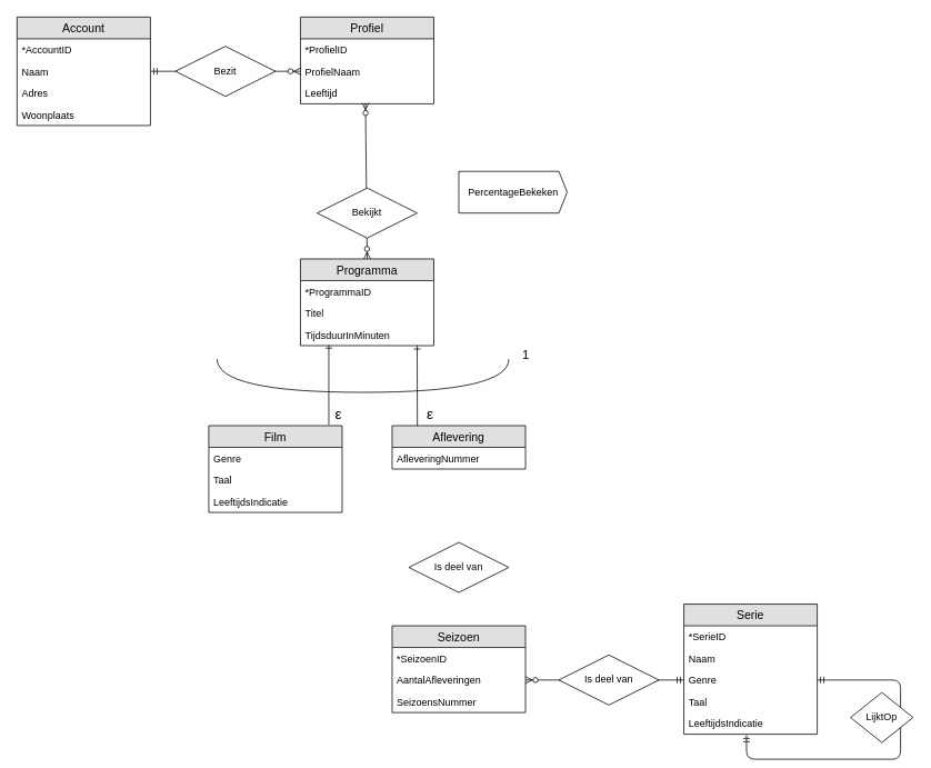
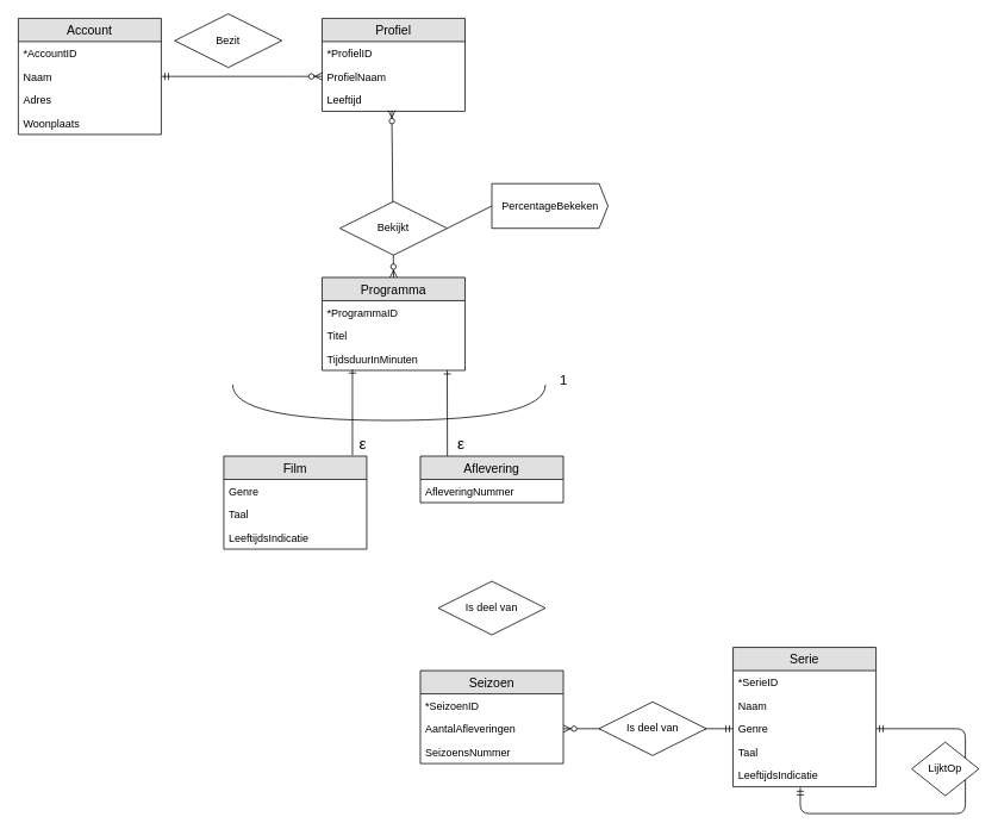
  <mxCell id="0" />
  <mxCell id="1" parent="0" />
  <mxCell id="2" value="Account" style="swimlane;fontStyle=0;childLayout=stackLayout;horizontal=1;startSize=26;fillColor=#e0e0e0;horizontalStack=0;resizeParent=1;resizeParentMax=0;resizeLast=0;collapsible=1;marginBottom=0;swimlaneFillColor=#ffffff;align=center;fontSize=14;" parent="1" vertex="1"><mxGeometry x="20" y="20" width="160" height="130" as="geometry" /></mxCell>
  <mxCell id="3" value="*AccountID" style="text;strokeColor=none;fillColor=none;spacingLeft=4;spacingRight=4;overflow=hidden;rotatable=0;points=[[0,0.5],[1,0.5]];portConstraint=eastwest;fontSize=12;" parent="2" vertex="1"><mxGeometry y="26" width="160" height="26" as="geometry" /></mxCell>
  <mxCell id="4" value="Naam" style="text;strokeColor=none;fillColor=none;spacingLeft=4;spacingRight=4;overflow=hidden;rotatable=0;points=[[0,0.5],[1,0.5]];portConstraint=eastwest;fontSize=12;" parent="2" vertex="1"><mxGeometry y="52" width="160" height="26" as="geometry" /></mxCell>
  <mxCell id="5" value="Adres&#10;" style="text;strokeColor=none;fillColor=none;spacingLeft=4;spacingRight=4;overflow=hidden;rotatable=0;points=[[0,0.5],[1,0.5]];portConstraint=eastwest;fontSize=12;" parent="2" vertex="1"><mxGeometry y="78" width="160" height="26" as="geometry" /></mxCell>
  <mxCell id="6" value="Woonplaats" style="text;strokeColor=none;fillColor=none;spacingLeft=4;spacingRight=4;overflow=hidden;rotatable=0;points=[[0,0.5],[1,0.5]];portConstraint=eastwest;fontSize=12;" parent="2" vertex="1"><mxGeometry y="104" width="160" height="26" as="geometry" /></mxCell>
  <mxCell id="7" value="Profiel" style="swimlane;fontStyle=0;childLayout=stackLayout;horizontal=1;startSize=26;fillColor=#e0e0e0;horizontalStack=0;resizeParent=1;resizeParentMax=0;resizeLast=0;collapsible=1;marginBottom=0;swimlaneFillColor=#ffffff;align=center;fontSize=14;" parent="1" vertex="1"><mxGeometry x="360" y="20" width="160" height="104" as="geometry" /></mxCell>
  <mxCell id="8" value="*ProfielID" style="text;strokeColor=none;fillColor=none;spacingLeft=4;spacingRight=4;overflow=hidden;rotatable=0;points=[[0,0.5],[1,0.5]];portConstraint=eastwest;fontSize=12;" parent="7" vertex="1"><mxGeometry y="26" width="160" height="26" as="geometry" /></mxCell>
  <mxCell id="9" value="ProfielNaam" style="text;strokeColor=none;fillColor=none;spacingLeft=4;spacingRight=4;overflow=hidden;rotatable=0;points=[[0,0.5],[1,0.5]];portConstraint=eastwest;fontSize=12;" parent="7" vertex="1"><mxGeometry y="52" width="160" height="26" as="geometry" /></mxCell>
  <mxCell id="10" value="Leeftijd" style="text;strokeColor=none;fillColor=none;spacingLeft=4;spacingRight=4;overflow=hidden;rotatable=0;points=[[0,0.5],[1,0.5]];portConstraint=eastwest;fontSize=12;" parent="7" vertex="1"><mxGeometry y="78" width="160" height="26" as="geometry" /></mxCell>
  <mxCell id="11" value="" style="edgeStyle=entityRelationEdgeStyle;fontSize=12;html=1;endArrow=ERzeroToMany;startArrow=ERmandOne;exitX=1;exitY=0.5;exitDx=0;exitDy=0;entryX=0;entryY=0.5;entryDx=0;entryDy=0;" parent="1" source="4" target="9" edge="1"><mxGeometry width="100" height="100" relative="1" as="geometry"><mxPoint x="230" y="190" as="sourcePoint" /><mxPoint x="210" y="570" as="targetPoint" /></mxGeometry></mxCell>
- <mxCell id="12" value="Bezit" style="shape=rhombus;perimeter=rhombusPerimeter;whiteSpace=wrap;html=1;align=center;" parent="1" vertex="1"><mxGeometry x="210" y="55" width="120" height="60" as="geometry" /></mxCell>
+ <mxCell id="12" value="Bezit" style="shape=rhombus;perimeter=rhombusPerimeter;whiteSpace=wrap;html=1;align=center;" parent="1" vertex="1"><mxGeometry x="195" y="15" width="120" height="60" as="geometry" /></mxCell>
  <mxCell id="13" value="Programma" style="swimlane;fontStyle=0;childLayout=stackLayout;horizontal=1;startSize=26;fillColor=#e0e0e0;horizontalStack=0;resizeParent=1;resizeParentMax=0;resizeLast=0;collapsible=1;marginBottom=0;swimlaneFillColor=#ffffff;align=center;fontSize=14;" parent="1" vertex="1"><mxGeometry x="360" y="310" width="160" height="104" as="geometry"><mxRectangle x="410" y="290" width="70" height="26" as="alternateBounds" /></mxGeometry></mxCell>
  <mxCell id="14" value="*ProgrammaID" style="text;strokeColor=none;fillColor=none;spacingLeft=4;spacingRight=4;overflow=hidden;rotatable=0;points=[[0,0.5],[1,0.5]];portConstraint=eastwest;fontSize=12;" parent="13" vertex="1"><mxGeometry y="26" width="160" height="26" as="geometry" /></mxCell>
  <mxCell id="15" value="Titel" style="text;strokeColor=none;fillColor=none;spacingLeft=4;spacingRight=4;overflow=hidden;rotatable=0;points=[[0,0.5],[1,0.5]];portConstraint=eastwest;fontSize=12;" parent="13" vertex="1"><mxGeometry y="52" width="160" height="26" as="geometry" /></mxCell>
  <mxCell id="16" value="TijdsduurInMinuten" style="text;strokeColor=none;fillColor=none;spacingLeft=4;spacingRight=4;overflow=hidden;rotatable=0;points=[[0,0.5],[1,0.5]];portConstraint=eastwest;fontSize=12;" parent="13" vertex="1"><mxGeometry y="78" width="160" height="26" as="geometry" /></mxCell>
  <mxCell id="17" value="" style="fontSize=12;html=1;endArrow=ERzeroToMany;endFill=1;startArrow=ERzeroToMany;exitX=0.5;exitY=0;exitDx=0;exitDy=0;rounded=1;" parent="1" source="13" edge="1"><mxGeometry width="100" height="100" relative="1" as="geometry"><mxPoint x="250" y="452" as="sourcePoint" /><mxPoint x="438" y="123" as="targetPoint" /></mxGeometry></mxCell>
  <mxCell id="18" value="Bekijkt" style="shape=rhombus;perimeter=rhombusPerimeter;whiteSpace=wrap;html=1;align=center;" parent="1" vertex="1"><mxGeometry x="380" y="225" width="120" height="60" as="geometry" /></mxCell>
  <mxCell id="19" value="PercentageBekeken" style="html=1;shadow=0;dashed=0;align=center;verticalAlign=middle;shape=mxgraph.arrows2.arrow;dy=0;dx=10;notch=0;" parent="1" vertex="1"><mxGeometry x="550" y="205" width="130" height="50" as="geometry" /></mxCell>
+ <mxCell id="20" value="" style="endArrow=none;html=1;entryX=1;entryY=0.5;entryDx=0;entryDy=0;exitX=0;exitY=0.5;exitDx=0;exitDy=0;exitPerimeter=0;" parent="1" source="19" target="18" edge="1"><mxGeometry width="50" height="50" relative="1" as="geometry"><mxPoint x="20" y="490" as="sourcePoint" /><mxPoint x="70" y="440" as="targetPoint" /></mxGeometry></mxCell>
  <mxCell id="21" value="Film" style="swimlane;fontStyle=0;childLayout=stackLayout;horizontal=1;startSize=26;fillColor=#e0e0e0;horizontalStack=0;resizeParent=1;resizeParentMax=0;resizeLast=0;collapsible=1;marginBottom=0;swimlaneFillColor=#ffffff;align=center;fontSize=14;" parent="1" vertex="1"><mxGeometry x="250" y="510" width="160" height="104" as="geometry" /></mxCell>
  <mxCell id="22" value="Genre" style="text;strokeColor=none;fillColor=none;spacingLeft=4;spacingRight=4;overflow=hidden;rotatable=0;points=[[0,0.5],[1,0.5]];portConstraint=eastwest;fontSize=12;" parent="21" vertex="1"><mxGeometry y="26" width="160" height="26" as="geometry" /></mxCell>
  <mxCell id="23" value="Taal" style="text;strokeColor=none;fillColor=none;spacingLeft=4;spacingRight=4;overflow=hidden;rotatable=0;points=[[0,0.5],[1,0.5]];portConstraint=eastwest;fontSize=12;" parent="21" vertex="1"><mxGeometry y="52" width="160" height="26" as="geometry" /></mxCell>
  <mxCell id="24" value="LeeftijdsIndicatie" style="text;strokeColor=none;fillColor=none;spacingLeft=4;spacingRight=4;overflow=hidden;rotatable=0;points=[[0,0.5],[1,0.5]];portConstraint=eastwest;fontSize=12;" parent="21" vertex="1"><mxGeometry y="78" width="160" height="26" as="geometry" /></mxCell>
  <mxCell id="25" value="Aflevering" style="swimlane;fontStyle=0;childLayout=stackLayout;horizontal=1;startSize=26;fillColor=#e0e0e0;horizontalStack=0;resizeParent=1;resizeParentMax=0;resizeLast=0;collapsible=1;marginBottom=0;swimlaneFillColor=#ffffff;align=center;fontSize=14;" parent="1" vertex="1"><mxGeometry x="470" y="510" width="160" height="52" as="geometry" /></mxCell>
  <mxCell id="26" value="AfleveringNummer" style="text;strokeColor=none;fillColor=none;spacingLeft=4;spacingRight=4;overflow=hidden;rotatable=0;points=[[0,0.5],[1,0.5]];portConstraint=eastwest;fontSize=12;" parent="25" vertex="1"><mxGeometry y="26" width="160" height="26" as="geometry" /></mxCell>
  <mxCell id="27" value="Seizoen" style="swimlane;fontStyle=0;childLayout=stackLayout;horizontal=1;startSize=26;fillColor=#e0e0e0;horizontalStack=0;resizeParent=1;resizeParentMax=0;resizeLast=0;collapsible=1;marginBottom=0;swimlaneFillColor=#ffffff;align=center;fontSize=14;" parent="1" vertex="1"><mxGeometry x="470" y="750" width="160" height="104" as="geometry" /></mxCell>
  <mxCell id="28" value="*SeizoenID" style="text;strokeColor=none;fillColor=none;spacingLeft=4;spacingRight=4;overflow=hidden;rotatable=0;points=[[0,0.5],[1,0.5]];portConstraint=eastwest;fontSize=12;" parent="27" vertex="1"><mxGeometry y="26" width="160" height="26" as="geometry" /></mxCell>
  <mxCell id="29" value="AantalAfleveringen" style="text;strokeColor=none;fillColor=none;spacingLeft=4;spacingRight=4;overflow=hidden;rotatable=0;points=[[0,0.5],[1,0.5]];portConstraint=eastwest;fontSize=12;" parent="27" vertex="1"><mxGeometry y="52" width="160" height="26" as="geometry" /></mxCell>
  <mxCell id="30" value="SeizoensNummer" style="text;strokeColor=none;fillColor=none;spacingLeft=4;spacingRight=4;overflow=hidden;rotatable=0;points=[[0,0.5],[1,0.5]];portConstraint=eastwest;fontSize=12;" parent="27" vertex="1"><mxGeometry y="78" width="160" height="26" as="geometry" /></mxCell>
  <mxCell id="31" value="Serie" style="swimlane;fontStyle=0;childLayout=stackLayout;horizontal=1;startSize=26;fillColor=#e0e0e0;horizontalStack=0;resizeParent=1;resizeParentMax=0;resizeLast=0;collapsible=1;marginBottom=0;swimlaneFillColor=#ffffff;align=center;fontSize=14;" parent="1" vertex="1"><mxGeometry x="820" y="724" width="160" height="156" as="geometry" /></mxCell>
  <mxCell id="32" value="*SerieID" style="text;strokeColor=none;fillColor=none;spacingLeft=4;spacingRight=4;overflow=hidden;rotatable=0;points=[[0,0.5],[1,0.5]];portConstraint=eastwest;fontSize=12;" parent="31" vertex="1"><mxGeometry y="26" width="160" height="26" as="geometry" /></mxCell>
  <mxCell id="33" value="Naam" style="text;strokeColor=none;fillColor=none;spacingLeft=4;spacingRight=4;overflow=hidden;rotatable=0;points=[[0,0.5],[1,0.5]];portConstraint=eastwest;fontSize=12;" parent="31" vertex="1"><mxGeometry y="52" width="160" height="26" as="geometry" /></mxCell>
  <mxCell id="34" value="Genre" style="text;strokeColor=none;fillColor=none;spacingLeft=4;spacingRight=4;overflow=hidden;rotatable=0;points=[[0,0.5],[1,0.5]];portConstraint=eastwest;fontSize=12;" parent="31" vertex="1"><mxGeometry y="78" width="160" height="26" as="geometry" /></mxCell>
  <mxCell id="35" value="Taal" style="text;strokeColor=none;fillColor=none;spacingLeft=4;spacingRight=4;overflow=hidden;rotatable=0;points=[[0,0.5],[1,0.5]];portConstraint=eastwest;fontSize=12;" parent="31" vertex="1"><mxGeometry y="104" width="160" height="26" as="geometry" /></mxCell>
  <mxCell id="36" value="LeeftijdsIndicatie" style="text;strokeColor=none;fillColor=none;spacingLeft=4;spacingRight=4;overflow=hidden;rotatable=0;points=[[0,0.5],[1,0.5]];portConstraint=eastwest;fontSize=12;" parent="31" vertex="1"><mxGeometry y="130" width="160" height="26" as="geometry" /></mxCell>
  <mxCell id="37" value="" style="edgeStyle=orthogonalEdgeStyle;fontSize=12;html=1;endArrow=ERmandOne;startArrow=ERmandOne;entryX=0.47;entryY=1.038;entryDx=0;entryDy=0;entryPerimeter=0;exitX=1;exitY=0.5;exitDx=0;exitDy=0;" parent="31" source="34" target="36" edge="1"><mxGeometry width="100" height="100" relative="1" as="geometry"><mxPoint x="-510" y="306" as="sourcePoint" /><mxPoint x="83" y="183" as="targetPoint" /><Array as="points"><mxPoint x="260" y="91" /><mxPoint x="260" y="186" /><mxPoint x="75" y="186" /></Array></mxGeometry></mxCell>
  <mxCell id="38" value="Is deel van" style="shape=rhombus;perimeter=rhombusPerimeter;whiteSpace=wrap;html=1;align=center;" parent="1" vertex="1"><mxGeometry x="490" y="650" width="120" height="60" as="geometry" /></mxCell>
  <mxCell id="39" value="" style="fontSize=12;html=1;endArrow=ERzeroToMany;startArrow=ERmandOne;exitX=0;exitY=0.5;exitDx=0;exitDy=0;entryX=1;entryY=0.5;entryDx=0;entryDy=0;" parent="1" source="34" edge="1"><mxGeometry width="100" height="100" relative="1" as="geometry"><mxPoint x="550" y="980" as="sourcePoint" /><mxPoint x="630" y="815" as="targetPoint" /></mxGeometry></mxCell>
  <mxCell id="40" value="Is deel van" style="shape=rhombus;perimeter=rhombusPerimeter;whiteSpace=wrap;html=1;align=center;" parent="1" vertex="1"><mxGeometry x="670" y="785" width="120" height="60" as="geometry" /></mxCell>
  <mxCell id="41" value="LijktOp" style="shape=rhombus;perimeter=rhombusPerimeter;whiteSpace=wrap;html=1;align=center;" parent="1" vertex="1"><mxGeometry x="1020" y="830" width="75" height="60" as="geometry" /></mxCell>
  <mxCell id="42" value="" style="fontSize=12;html=1;endArrow=ERone;endFill=1;" parent="1" edge="1"><mxGeometry width="100" height="100" relative="1" as="geometry"><mxPoint x="394" y="509" as="sourcePoint" /><mxPoint x="394" y="413" as="targetPoint" /></mxGeometry></mxCell>
  <mxCell id="43" value="" style="fontSize=12;html=1;endArrow=ERone;endFill=1;entryX=0.211;entryY=0.962;entryDx=0;entryDy=0;entryPerimeter=0;" parent="1" edge="1"><mxGeometry width="100" height="100" relative="1" as="geometry"><mxPoint x="500.24" y="509.99" as="sourcePoint" /><mxPoint x="500" y="414.002" as="targetPoint" /></mxGeometry></mxCell>
  <mxCell id="44" value="&lt;font style=&quot;font-size: 15px&quot;&gt;1&lt;/font&gt;" style="text;html=1;align=center;verticalAlign=middle;resizable=0;points=[];;autosize=1;strokeWidth=3;" parent="1" vertex="1"><mxGeometry x="620" y="414" width="20" height="20" as="geometry" /></mxCell>
  <mxCell id="45" value="" style="endArrow=none;html=1;edgeStyle=orthogonalEdgeStyle;curved=1;" parent="1" edge="1"><mxGeometry width="50" height="50" relative="1" as="geometry"><mxPoint x="260" y="430" as="sourcePoint" /><mxPoint x="610" y="430" as="targetPoint" /><Array as="points"><mxPoint x="260" y="470" /><mxPoint x="610" y="470" /></Array></mxGeometry></mxCell>
  <mxCell id="46" value="&lt;font style=&quot;font-size: 18px&quot;&gt;ε&lt;/font&gt;" style="text;html=1;" parent="1" vertex="1"><mxGeometry x="400" y="480" width="20" height="30" as="geometry" /></mxCell>
  <mxCell id="47" value="&lt;font style=&quot;font-size: 18px&quot;&gt;ε&lt;/font&gt;" style="text;html=1;" parent="1" vertex="1"><mxGeometry x="510" y="480" width="20" height="30" as="geometry" /></mxCell>
